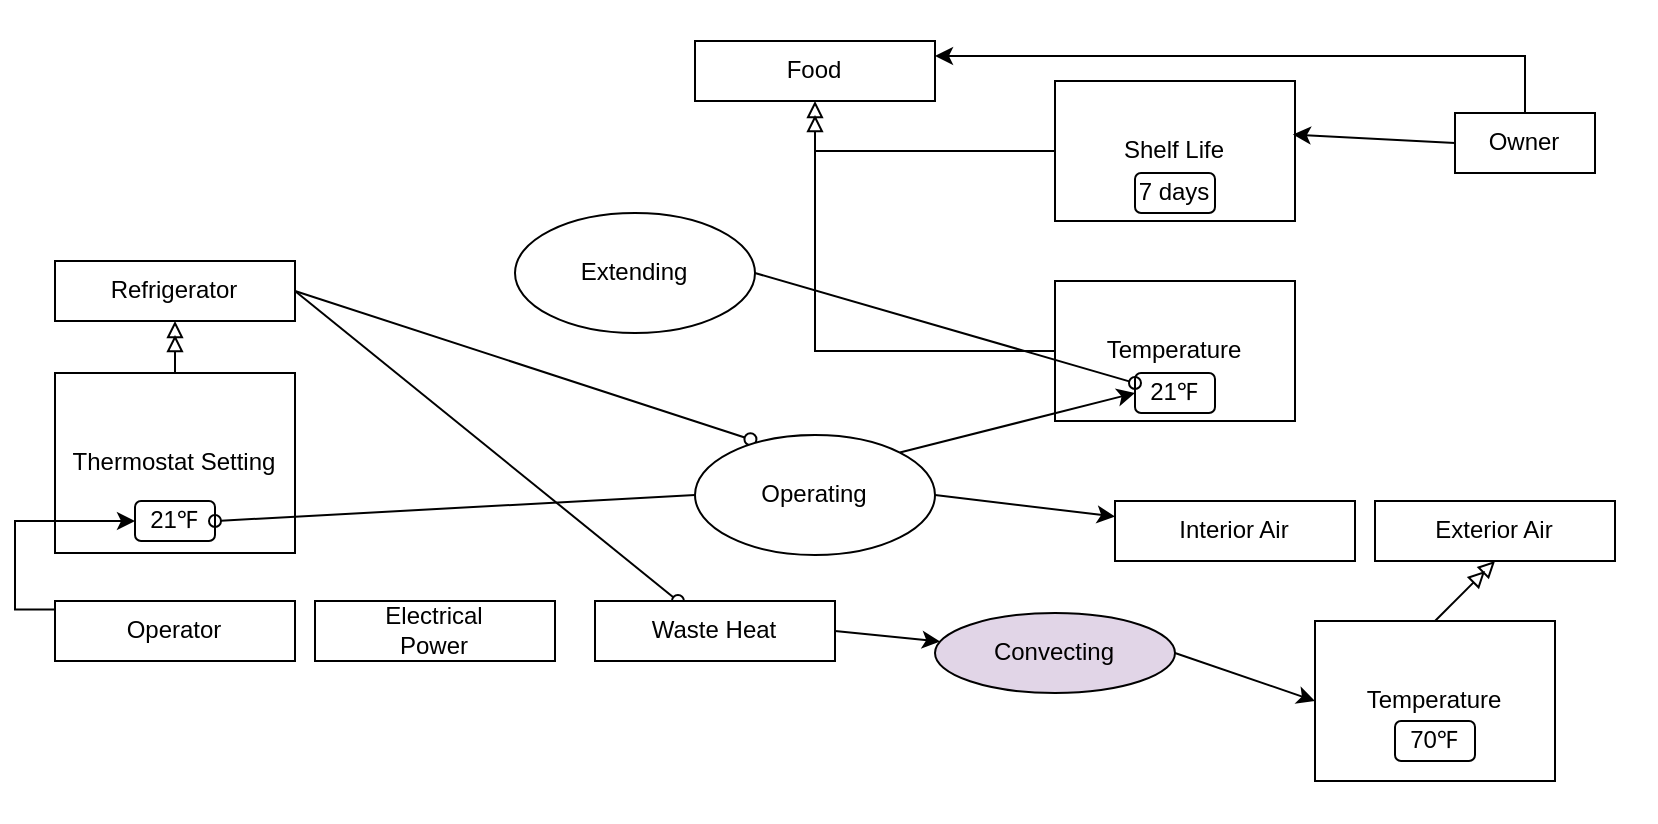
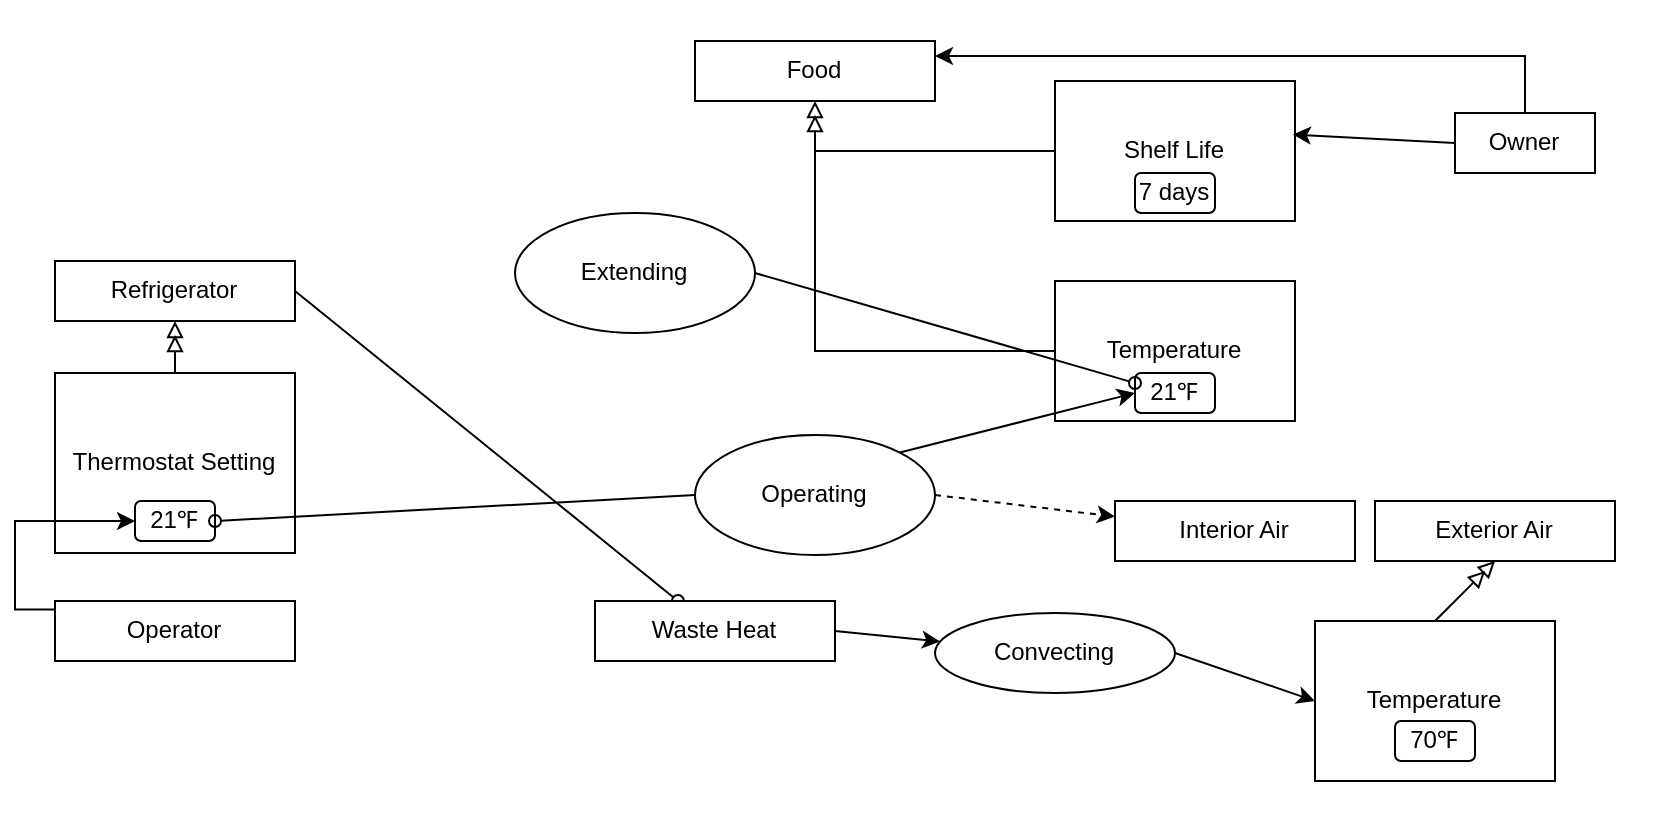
  <mxCell id="0" />
  <mxCell id="1" parent="0" />
  <mxCell id="2" style="rounded=0;orthogonalLoop=1;jettySize=auto;html=1;exitX=1;exitY=0.5;exitDx=0;exitDy=0;endArrow=oval;endFill=0;" edge="1" parent="1" source="4" target="12"><mxGeometry relative="1" as="geometry"><mxPoint x="135" y="145" as="sourcePoint" /><mxPoint x="235.996" y="154.556" as="targetPoint" /></mxGeometry></mxCell>
- <mxCell id="3" style="rounded=0;orthogonalLoop=1;jettySize=auto;html=1;exitX=1;exitY=0.5;exitDx=0;exitDy=0;endArrow=oval;endFill=0;entryX=0.231;entryY=0.036;entryDx=0;entryDy=0;entryPerimeter=0;" edge="1" parent="1" source="4" target="25"><mxGeometry relative="1" as="geometry"><mxPoint x="137" y="145" as="sourcePoint" /><mxPoint x="343.514" y="222.328" as="targetPoint" /></mxGeometry></mxCell>
  <mxCell id="4" value="Refrigerator" style="rounded=0;whiteSpace=wrap;html=1;" vertex="1" parent="1"><mxGeometry x="20" y="130" width="120" height="30" as="geometry" /></mxCell>
  <mxCell id="5" style="edgeStyle=orthogonalEdgeStyle;rounded=0;orthogonalLoop=1;jettySize=auto;html=1;exitX=0.5;exitY=0;exitDx=0;exitDy=0;entryX=0.5;entryY=1;entryDx=0;entryDy=0;endArrow=doubleBlock;endFill=0;" edge="1" parent="1" source="6" target="4"><mxGeometry relative="1" as="geometry" /></mxCell>
  <mxCell id="6" value="Thermostat Setting" style="rounded=0;whiteSpace=wrap;html=1;" vertex="1" parent="1"><mxGeometry x="20" y="186" width="120" height="90" as="geometry" /></mxCell>
  <mxCell id="7" value="21℉" style="rounded=1;whiteSpace=wrap;html=1;direction=west;" vertex="1" parent="1"><mxGeometry x="60" y="250" width="40" height="20" as="geometry" /></mxCell>
  <mxCell id="8" style="edgeStyle=orthogonalEdgeStyle;rounded=0;orthogonalLoop=1;jettySize=auto;html=1;entryX=1;entryY=0.5;entryDx=0;entryDy=0;exitX=0;exitY=0.141;exitDx=0;exitDy=0;exitPerimeter=0;endArrow=classic;endFill=1;" edge="1" parent="1" source="9" target="7"><mxGeometry relative="1" as="geometry" /></mxCell>
  <mxCell id="9" value="Operator" style="rounded=0;whiteSpace=wrap;html=1;" vertex="1" parent="1"><mxGeometry x="20" y="300" width="120" height="30" as="geometry" /></mxCell>
- <mxCell id="10" value="Electrical&lt;br&gt;Power" style="rounded=0;whiteSpace=wrap;html=1;" vertex="1" parent="1"><mxGeometry x="150" y="300" width="120" height="30" as="geometry" /></mxCell>
  <mxCell id="11" style="rounded=0;orthogonalLoop=1;jettySize=auto;html=1;exitX=1;exitY=0.5;exitDx=0;exitDy=0;" edge="1" parent="1" source="12" target="35"><mxGeometry relative="1" as="geometry" /></mxCell>
  <mxCell id="12" value="Waste Heat" style="rounded=0;whiteSpace=wrap;html=1;" vertex="1" parent="1"><mxGeometry x="290" y="300" width="120" height="30" as="geometry" /></mxCell>
  <mxCell id="13" style="rounded=0;orthogonalLoop=1;jettySize=auto;html=1;exitX=0.5;exitY=0;exitDx=0;exitDy=0;entryX=0.5;entryY=1;entryDx=0;entryDy=0;endArrow=doubleBlock;endFill=0;" edge="1" parent="1" source="14" target="33"><mxGeometry relative="1" as="geometry" /></mxCell>
  <mxCell id="14" value="Temperature" style="rounded=0;whiteSpace=wrap;html=1;" vertex="1" parent="1"><mxGeometry x="650" y="310" width="120" height="80" as="geometry" /></mxCell>
  <mxCell id="15" value="70℉" style="rounded=1;whiteSpace=wrap;html=1;" vertex="1" parent="1"><mxGeometry x="690" y="360" width="40" height="20" as="geometry" /></mxCell>
  <mxCell id="16" style="edgeStyle=orthogonalEdgeStyle;rounded=0;orthogonalLoop=1;jettySize=auto;html=1;exitX=0;exitY=0.5;exitDx=0;exitDy=0;endArrow=doubleBlock;endFill=0;" edge="1" parent="1" source="17" target="28"><mxGeometry relative="1" as="geometry"><Array as="points"><mxPoint x="400" y="175" /></Array></mxGeometry></mxCell>
  <mxCell id="17" value="Temperature" style="rounded=0;whiteSpace=wrap;html=1;" vertex="1" parent="1"><mxGeometry x="520" y="140" width="120" height="70" as="geometry" /></mxCell>
  <mxCell id="18" value="21℉" style="rounded=1;whiteSpace=wrap;html=1;" vertex="1" parent="1"><mxGeometry x="560" y="186" width="40" height="20" as="geometry" /></mxCell>
  <mxCell id="19" style="rounded=0;orthogonalLoop=1;jettySize=auto;html=1;exitX=0;exitY=0.5;exitDx=0;exitDy=0;endArrow=none;endFill=0;" edge="1" parent="1" source="20"><mxGeometry relative="1" as="geometry"><mxPoint x="400" y="75" as="targetPoint" /></mxGeometry></mxCell>
  <mxCell id="20" value="Shelf Life" style="rounded=0;whiteSpace=wrap;html=1;" vertex="1" parent="1"><mxGeometry x="520" y="40" width="120" height="70" as="geometry" /></mxCell>
  <mxCell id="21" value="7 days" style="rounded=1;whiteSpace=wrap;html=1;" vertex="1" parent="1"><mxGeometry x="560" y="86" width="40" height="20" as="geometry" /></mxCell>
  <mxCell id="22" style="rounded=0;orthogonalLoop=1;jettySize=auto;html=1;endArrow=oval;endFill=0;entryX=0;entryY=0.5;entryDx=0;entryDy=0;exitX=0;exitY=0.5;exitDx=0;exitDy=0;" edge="1" parent="1" source="25" target="7"><mxGeometry relative="1" as="geometry"><mxPoint x="110" y="260" as="targetPoint" /></mxGeometry></mxCell>
- <mxCell id="23" style="rounded=0;orthogonalLoop=1;jettySize=auto;html=1;exitX=1;exitY=0.5;exitDx=0;exitDy=0;" edge="1" parent="1" source="25" target="32"><mxGeometry relative="1" as="geometry" /></mxCell>
+ <mxCell id="23" style="rounded=0;orthogonalLoop=1;jettySize=auto;html=1;exitX=1;exitY=0.5;exitDx=0;exitDy=0;dashed=1;" edge="1" parent="1" source="25" target="32"><mxGeometry relative="1" as="geometry" /></mxCell>
  <mxCell id="24" style="rounded=0;orthogonalLoop=1;jettySize=auto;html=1;exitX=1;exitY=0;exitDx=0;exitDy=0;entryX=0;entryY=0.5;entryDx=0;entryDy=0;" edge="1" parent="1" source="25" target="18"><mxGeometry relative="1" as="geometry" /></mxCell>
  <mxCell id="25" value="Operating" style="ellipse;whiteSpace=wrap;html=1;" vertex="1" parent="1"><mxGeometry x="340" y="217" width="120" height="60" as="geometry" /></mxCell>
  <mxCell id="26" style="rounded=0;orthogonalLoop=1;jettySize=auto;html=1;exitX=1;exitY=0.5;exitDx=0;exitDy=0;entryX=0;entryY=0.25;entryDx=0;entryDy=0;endArrow=oval;endFill=0;" edge="1" parent="1" source="27" target="18"><mxGeometry relative="1" as="geometry" /></mxCell>
  <mxCell id="27" value="Extending" style="ellipse;whiteSpace=wrap;html=1;" vertex="1" parent="1"><mxGeometry x="250" y="106" width="120" height="60" as="geometry" /></mxCell>
  <mxCell id="28" value="Food" style="rounded=0;whiteSpace=wrap;html=1;" vertex="1" parent="1"><mxGeometry x="340" y="20" width="120" height="30" as="geometry" /></mxCell>
  <mxCell id="29" style="rounded=0;orthogonalLoop=1;jettySize=auto;html=1;exitX=0;exitY=0.5;exitDx=0;exitDy=0;entryX=0.991;entryY=0.382;entryDx=0;entryDy=0;entryPerimeter=0;" edge="1" parent="1" source="31" target="20"><mxGeometry relative="1" as="geometry" /></mxCell>
  <mxCell id="30" style="edgeStyle=orthogonalEdgeStyle;rounded=0;orthogonalLoop=1;jettySize=auto;html=1;exitX=0.5;exitY=0;exitDx=0;exitDy=0;entryX=1;entryY=0.25;entryDx=0;entryDy=0;" edge="1" parent="1" source="31" target="28"><mxGeometry relative="1" as="geometry" /></mxCell>
  <mxCell id="31" value="Owner" style="rounded=0;whiteSpace=wrap;html=1;" vertex="1" parent="1"><mxGeometry x="720" y="56" width="70" height="30" as="geometry" /></mxCell>
  <mxCell id="32" value="Interior Air" style="rounded=0;whiteSpace=wrap;html=1;" vertex="1" parent="1"><mxGeometry x="550" y="250" width="120" height="30" as="geometry" /></mxCell>
  <mxCell id="33" value="Exterior Air" style="rounded=0;whiteSpace=wrap;html=1;" vertex="1" parent="1"><mxGeometry x="680" y="250" width="120" height="30" as="geometry" /></mxCell>
  <mxCell id="34" style="rounded=0;orthogonalLoop=1;jettySize=auto;html=1;exitX=1;exitY=0.5;exitDx=0;exitDy=0;entryX=0;entryY=0.5;entryDx=0;entryDy=0;" edge="1" parent="1" source="35" target="14"><mxGeometry relative="1" as="geometry" /></mxCell>
- <mxCell id="35" value="Convecting" style="ellipse;whiteSpace=wrap;html=1;fillColor=#e1d5e7;" vertex="1" parent="1"><mxGeometry x="460" y="306" width="120" height="40" as="geometry" /></mxCell>
+ <mxCell id="35" value="Convecting" style="ellipse;whiteSpace=wrap;html=1;" vertex="1" parent="1"><mxGeometry x="460" y="306" width="120" height="40" as="geometry" /></mxCell>
